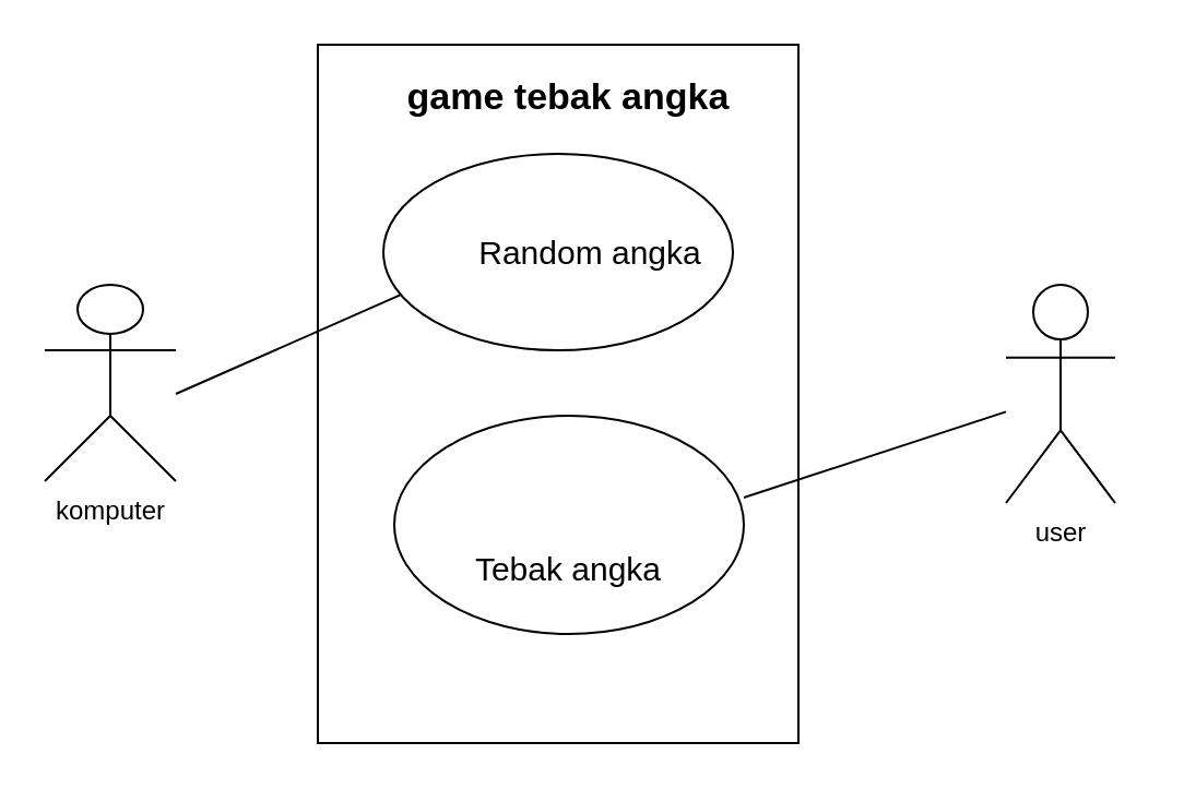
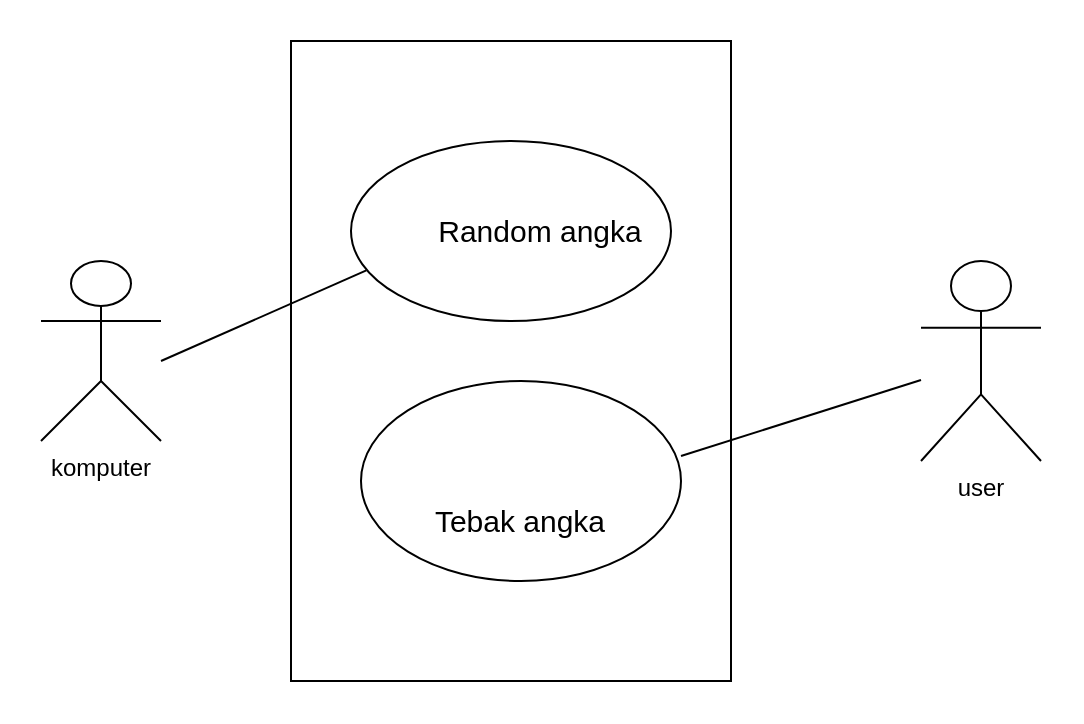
  <mxCell id="0" />
  <mxCell id="1" parent="0" />
  <mxCell id="2" value="komputer" style="shape=umlActor;verticalLabelPosition=bottom;verticalAlign=top;html=1;outlineConnect=0;" vertex="1" parent="1"><mxGeometry x="20" y="130" width="60" height="90" as="geometry" /></mxCell>
  <mxCell id="3" value="" style="rounded=0;whiteSpace=wrap;html=1;direction=south;" vertex="1" parent="1"><mxGeometry x="145" y="20" width="220" height="320" as="geometry" /></mxCell>
- <mxCell id="4" value="user" style="shape=umlActor;verticalLabelPosition=bottom;verticalAlign=top;html=1;outlineConnect=0;" vertex="1" parent="1"><mxGeometry x="460" y="130" width="50" height="100" as="geometry" /></mxCell>
- <mxCell id="5" value="game tebak angka" style="text;strokeColor=none;align=center;fillColor=none;html=1;verticalAlign=middle;whiteSpace=wrap;rounded=0;strokeWidth=1;fontStyle=1;fontSize=17;" vertex="1" parent="1"><mxGeometry x="185" y="20" width="150" height="50" as="geometry" /></mxCell>
+ <mxCell id="4" value="user" style="shape=umlActor;verticalLabelPosition=bottom;verticalAlign=top;html=1;outlineConnect=0;" vertex="1" parent="1"><mxGeometry x="460" y="130" width="60" height="100" as="geometry" /></mxCell>
  <mxCell id="6" value="" style="ellipse;whiteSpace=wrap;html=1;" vertex="1" parent="1"><mxGeometry x="175" y="70" width="160" height="90" as="geometry" /></mxCell>
  <mxCell id="7" value="Random angka" style="text;strokeColor=none;align=center;fillColor=none;html=1;verticalAlign=middle;whiteSpace=wrap;rounded=0;fontSize=15;" vertex="1" parent="1"><mxGeometry x="215" y="100" width="110" height="30" as="geometry" /></mxCell>
  <mxCell id="8" value="" style="ellipse;whiteSpace=wrap;html=1;" vertex="1" parent="1"><mxGeometry x="180" y="190" width="160" height="100" as="geometry" /></mxCell>
  <mxCell id="9" value="Tebak angka" style="text;strokeColor=none;align=center;fillColor=none;html=1;verticalAlign=middle;whiteSpace=wrap;rounded=0;fontSize=15;" vertex="1" parent="1"><mxGeometry x="210" y="245" width="100" height="30" as="geometry" /></mxCell>
  <mxCell id="10" value="" style="endArrow=none;html=1;rounded=0;exitX=1;exitY=0.375;exitDx=0;exitDy=0;exitPerimeter=0;" edge="1" parent="1" source="8" target="4"><mxGeometry width="50" height="50" relative="1" as="geometry"><mxPoint x="350" y="230" as="sourcePoint" /><mxPoint x="450" y="200" as="targetPoint" /></mxGeometry></mxCell>
  <mxCell id="11" value="" style="endArrow=none;html=1;rounded=0;entryX=0.048;entryY=0.719;entryDx=0;entryDy=0;entryPerimeter=0;" edge="1" parent="1" target="6"><mxGeometry width="50" height="50" relative="1" as="geometry"><mxPoint x="80" y="180" as="sourcePoint" /><mxPoint x="370" y="190" as="targetPoint" /></mxGeometry></mxCell>
